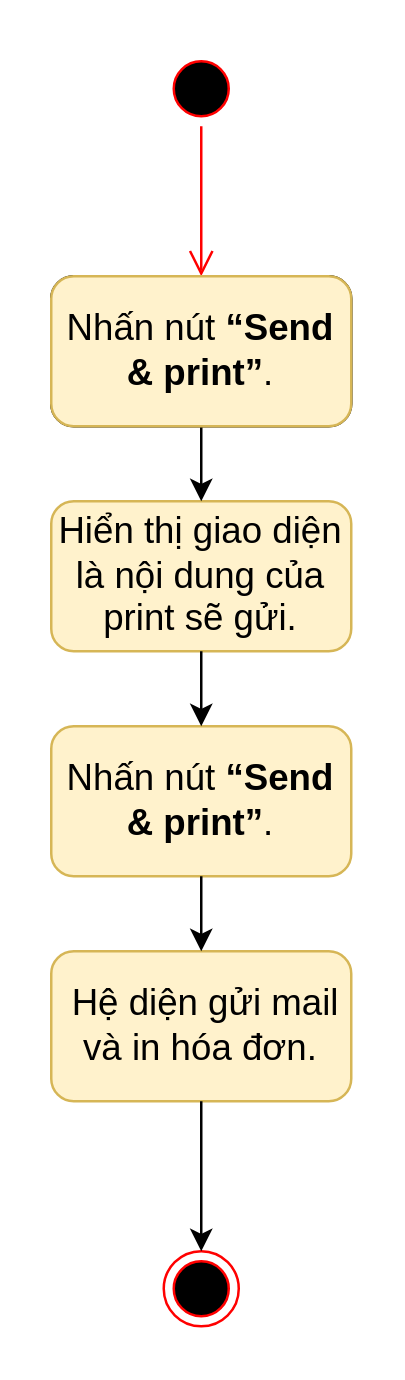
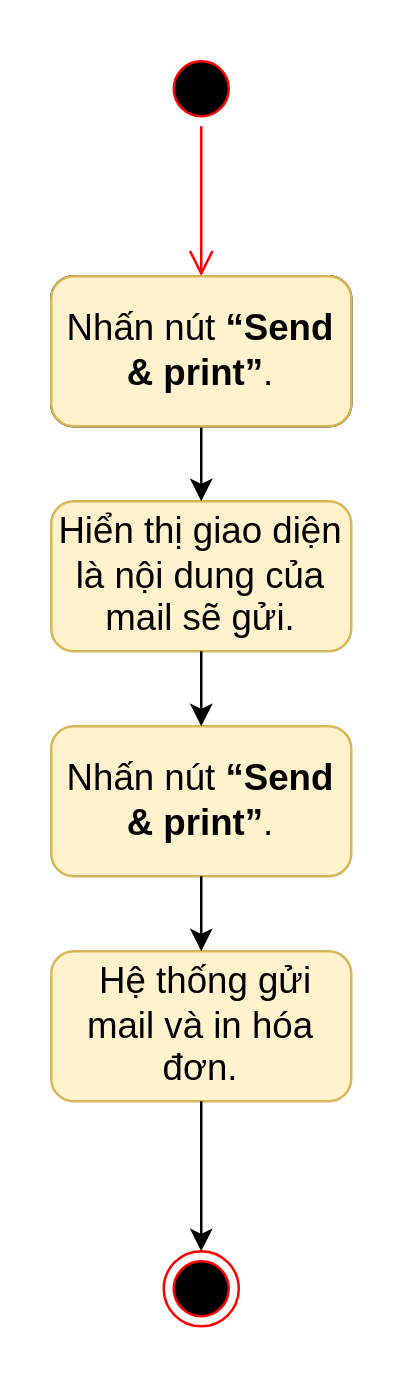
  <mxCell id="0" />
  <mxCell id="1" parent="0" />
  <mxCell id="2" value="" style="ellipse;html=1;shape=startState;fillColor=#000000;strokeColor=#ff0000;" vertex="1" parent="1"><mxGeometry x="65" y="20" width="30" height="30" as="geometry" /></mxCell>
  <mxCell id="3" value="" style="edgeStyle=orthogonalEdgeStyle;html=1;verticalAlign=bottom;endArrow=open;endSize=8;strokeColor=#ff0000;rounded=0;" edge="1" source="2" parent="1"><mxGeometry relative="1" as="geometry"><mxPoint x="80" y="110" as="targetPoint" /></mxGeometry></mxCell>
  <mxCell id="4" value="&lt;b id=&quot;docs-internal-guid-80a012f3-7fff-2497-04d5-253ea927c7e8&quot; style=&quot;font-weight:normal;&quot;&gt;&lt;span style=&quot;font-size: 11pt; font-family: Calibri, sans-serif; color: rgb(0, 0, 0); background-color: transparent; font-weight: 400; font-style: normal; font-variant: normal; text-decoration: none; vertical-align: baseline;&quot;&gt;Nhấn nút &lt;/span&gt;&lt;span style=&quot;font-size: 11pt; font-family: Calibri, sans-serif; color: rgb(0, 0, 0); background-color: transparent; font-weight: 700; font-style: normal; font-variant: normal; text-decoration: none; vertical-align: baseline;&quot;&gt;“Send &amp;amp; print”&lt;/span&gt;&lt;span style=&quot;font-size: 11pt; font-family: Calibri, sans-serif; color: rgb(0, 0, 0); background-color: transparent; font-weight: 400; font-style: normal; font-variant: normal; text-decoration: none; vertical-align: baseline;&quot;&gt;.&lt;/span&gt;&lt;/b&gt;" style="rounded=1;whiteSpace=wrap;html=1;" vertex="1" parent="1"><mxGeometry x="20" y="110" width="120" height="60" as="geometry" /></mxCell>
- <mxCell id="5" value="&lt;span id=&quot;docs-internal-guid-194e286c-7fff-5b6e-fd9a-d2ca1af172c4&quot;&gt;&lt;p style=&quot;line-height:1.2;margin-top:0pt;margin-bottom:0pt;&quot; dir=&quot;ltr&quot;&gt;&lt;span style=&quot;font-size: 11pt; font-family: Calibri, sans-serif; background-color: transparent; font-variant-numeric: normal; font-variant-east-asian: normal; vertical-align: baseline;&quot;&gt;Hiển thị giao diện là nội dung của print sẽ gửi.&lt;/span&gt;&lt;/p&gt;&lt;/span&gt;" style="rounded=1;whiteSpace=wrap;html=1;fillColor=#fff2cc;strokeColor=#d6b656;" vertex="1" parent="1"><mxGeometry x="20" y="200" width="120" height="60" as="geometry" /></mxCell>
+ <mxCell id="5" value="&lt;span id=&quot;docs-internal-guid-194e286c-7fff-5b6e-fd9a-d2ca1af172c4&quot;&gt;&lt;p style=&quot;line-height:1.2;margin-top:0pt;margin-bottom:0pt;&quot; dir=&quot;ltr&quot;&gt;&lt;span style=&quot;font-size: 11pt; font-family: Calibri, sans-serif; background-color: transparent; font-variant-numeric: normal; font-variant-east-asian: normal; vertical-align: baseline;&quot;&gt;Hiển thị giao diện là nội dung của mail sẽ gửi.&lt;/span&gt;&lt;/p&gt;&lt;/span&gt;" style="rounded=1;whiteSpace=wrap;html=1;fillColor=#fff2cc;strokeColor=#d6b656;" vertex="1" parent="1"><mxGeometry x="20" y="200" width="120" height="60" as="geometry" /></mxCell>
  <mxCell id="6" value="&lt;span id=&quot;docs-internal-guid-e382c6a4-7fff-786b-9222-a47414083e00&quot;&gt;&lt;span style=&quot;font-size: 11pt; font-family: Calibri, sans-serif; background-color: transparent; font-variant-numeric: normal; font-variant-east-asian: normal; vertical-align: baseline;&quot;&gt;Nhấn nút &lt;/span&gt;&lt;span style=&quot;font-size: 11pt; font-family: Calibri, sans-serif; background-color: transparent; font-weight: 700; font-variant-numeric: normal; font-variant-east-asian: normal; vertical-align: baseline;&quot;&gt;“Send &amp;amp; print”&lt;/span&gt;&lt;span style=&quot;font-size: 11pt; font-family: Calibri, sans-serif; background-color: transparent; font-variant-numeric: normal; font-variant-east-asian: normal; vertical-align: baseline;&quot;&gt;.&lt;/span&gt;&lt;/span&gt;" style="rounded=1;whiteSpace=wrap;html=1;fillColor=#fff2cc;strokeColor=#d6b656;" vertex="1" parent="1"><mxGeometry x="20" y="290" width="120" height="60" as="geometry" /></mxCell>
- <mxCell id="7" value="&lt;span id=&quot;docs-internal-guid-8ba264b6-7fff-93b4-489d-ae2f716d8eaf&quot;&gt;&lt;span style=&quot;font-size: 11pt; font-family: Calibri, sans-serif; background-color: transparent; font-variant-numeric: normal; font-variant-east-asian: normal; vertical-align: baseline;&quot;&gt;&amp;nbsp;Hệ diện gửi mail và in hóa đơn.&lt;/span&gt;&lt;/span&gt;" style="rounded=1;whiteSpace=wrap;html=1;fillColor=#fff2cc;strokeColor=#d6b656;" vertex="1" parent="1"><mxGeometry x="20" y="380" width="120" height="60" as="geometry" /></mxCell>
+ <mxCell id="7" value="&lt;span id=&quot;docs-internal-guid-8ba264b6-7fff-93b4-489d-ae2f716d8eaf&quot;&gt;&lt;span style=&quot;font-size: 11pt; font-family: Calibri, sans-serif; background-color: transparent; font-variant-numeric: normal; font-variant-east-asian: normal; vertical-align: baseline;&quot;&gt;&amp;nbsp;Hệ thống gửi mail và in hóa đơn.&lt;/span&gt;&lt;/span&gt;" style="rounded=1;whiteSpace=wrap;html=1;fillColor=#fff2cc;strokeColor=#d6b656;" vertex="1" parent="1"><mxGeometry x="20" y="380" width="120" height="60" as="geometry" /></mxCell>
  <mxCell id="8" value="" style="ellipse;html=1;shape=endState;fillColor=#000000;strokeColor=#ff0000;" vertex="1" parent="1"><mxGeometry x="65" y="500" width="30" height="30" as="geometry" /></mxCell>
  <mxCell id="9" value="" style="endArrow=classic;html=1;rounded=0;" edge="1" parent="1" source="4" target="5"><mxGeometry width="50" height="50" relative="1" as="geometry"><mxPoint x="-245" y="200" as="sourcePoint" /><mxPoint x="-195" y="150" as="targetPoint" /></mxGeometry></mxCell>
  <mxCell id="10" value="" style="endArrow=classic;html=1;rounded=0;" edge="1" parent="1" source="5" target="6"><mxGeometry width="50" height="50" relative="1" as="geometry"><mxPoint x="-335" y="350" as="sourcePoint" /><mxPoint x="-285" y="300" as="targetPoint" /></mxGeometry></mxCell>
  <mxCell id="11" value="" style="endArrow=classic;html=1;rounded=0;" edge="1" parent="1" source="7" target="8"><mxGeometry width="50" height="50" relative="1" as="geometry"><mxPoint x="-165" y="510" as="sourcePoint" /><mxPoint x="-115" y="460" as="targetPoint" /></mxGeometry></mxCell>
  <mxCell id="12" value="" style="endArrow=classic;html=1;rounded=0;" edge="1" parent="1" source="6" target="7"><mxGeometry width="50" height="50" relative="1" as="geometry"><mxPoint x="-295" y="730" as="sourcePoint" /><mxPoint x="-245" y="680" as="targetPoint" /></mxGeometry></mxCell>
  <mxCell id="13" value="&lt;b id=&quot;docs-internal-guid-80a012f3-7fff-2497-04d5-253ea927c7e8&quot; style=&quot;font-weight:normal;&quot;&gt;&lt;span style=&quot;font-size: 11pt; font-family: Calibri, sans-serif; color: rgb(0, 0, 0); background-color: transparent; font-weight: 400; font-style: normal; font-variant: normal; text-decoration: none; vertical-align: baseline;&quot;&gt;Nhấn nút &lt;/span&gt;&lt;span style=&quot;font-size: 11pt; font-family: Calibri, sans-serif; color: rgb(0, 0, 0); background-color: transparent; font-weight: 700; font-style: normal; font-variant: normal; text-decoration: none; vertical-align: baseline;&quot;&gt;“Send &amp;amp; print”&lt;/span&gt;&lt;span style=&quot;font-size: 11pt; font-family: Calibri, sans-serif; color: rgb(0, 0, 0); background-color: transparent; font-weight: 400; font-style: normal; font-variant: normal; text-decoration: none; vertical-align: baseline;&quot;&gt;.&lt;/span&gt;&lt;/b&gt;" style="rounded=1;whiteSpace=wrap;html=1;fillColor=#fff2cc;strokeColor=#d6b656;" vertex="1" parent="1"><mxGeometry x="20" y="110" width="120" height="60" as="geometry" /></mxCell>
